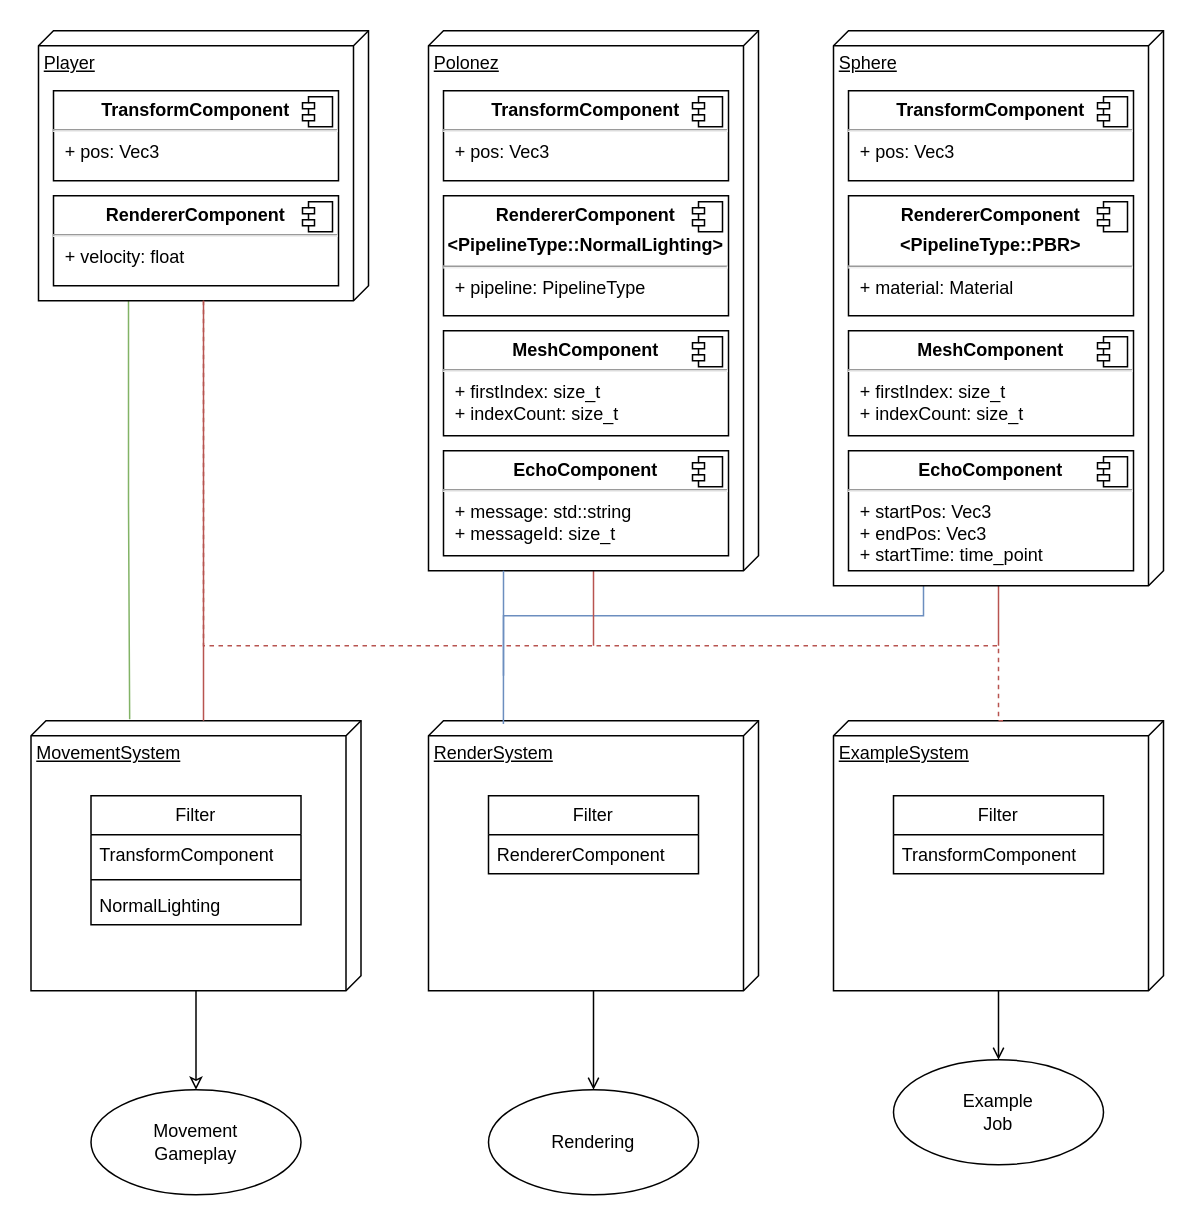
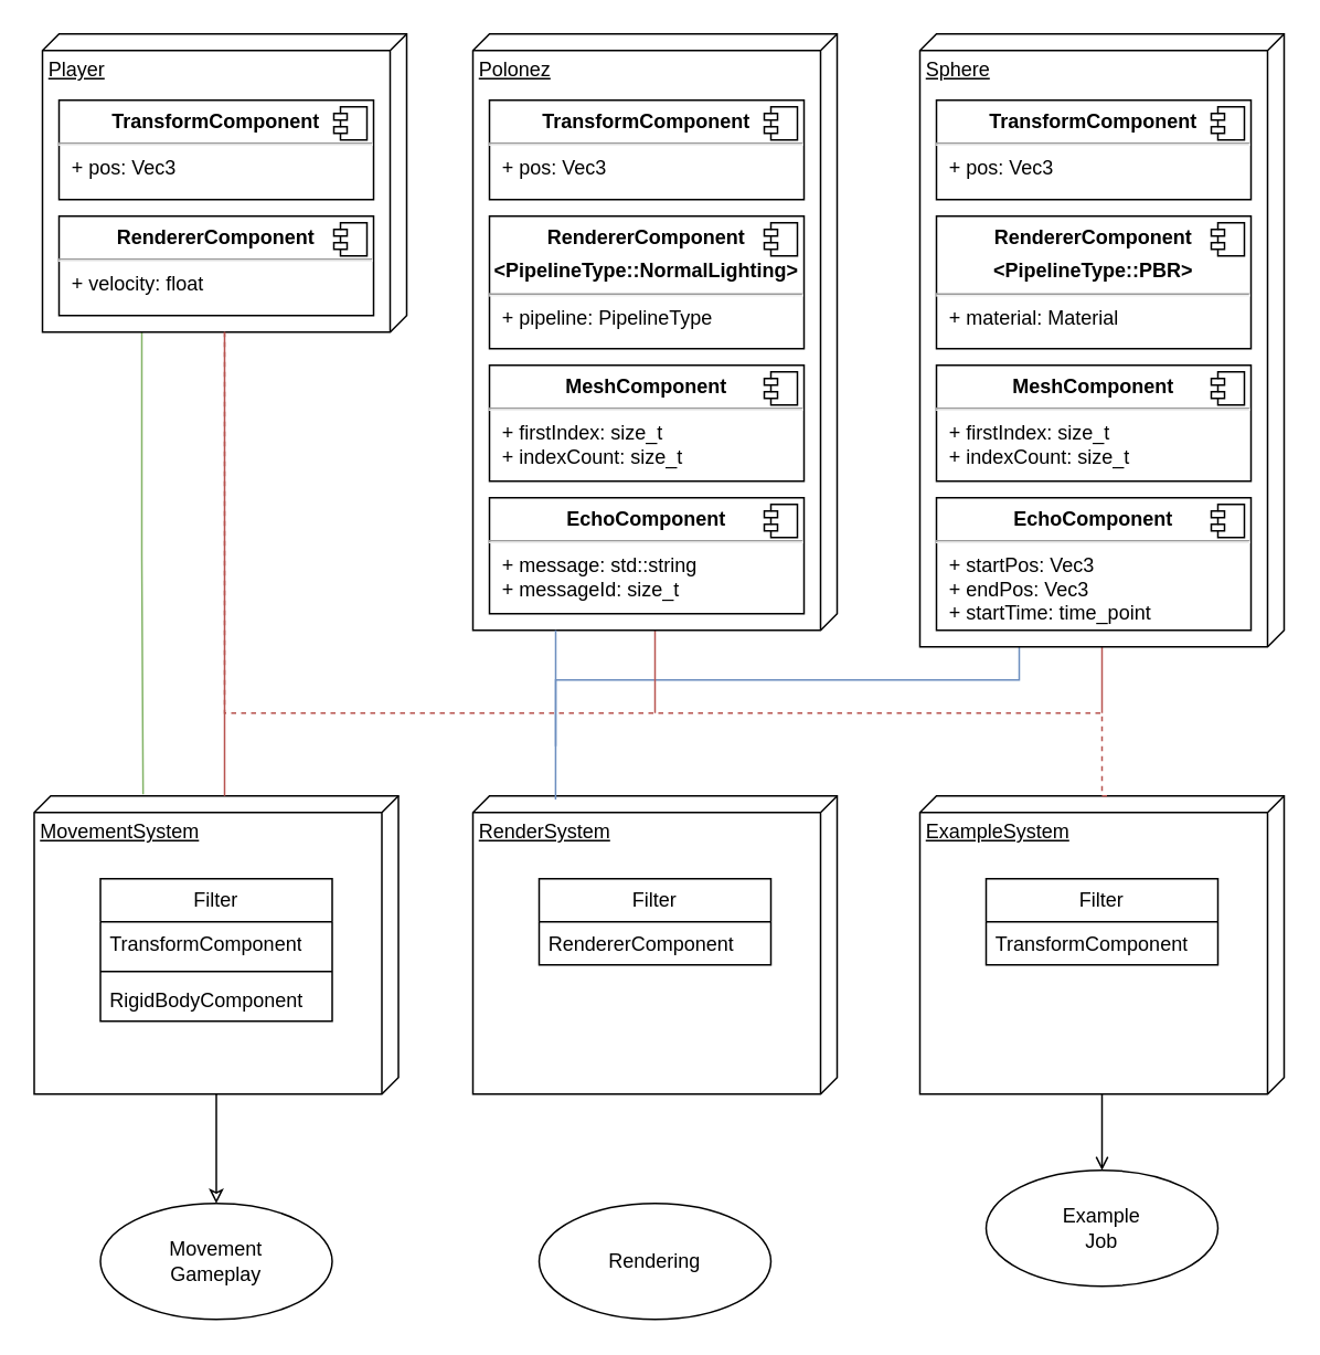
  <mxCell id="0" />
  <mxCell id="1" parent="0" />
  <mxCell id="2" value="" style="group" vertex="1" connectable="0" parent="1"><mxGeometry x="25" y="20" width="750" height="776" as="geometry" /></mxCell>
  <mxCell id="3" style="edgeStyle=orthogonalEdgeStyle;rounded=0;orthogonalLoop=1;jettySize=auto;html=1;entryX=-0.006;entryY=0.701;entryDx=0;entryDy=0;entryPerimeter=0;fillColor=#d5e8d4;strokeColor=#82b366;endArrow=none;endFill=0;" edge="1" parent="2" source="4" target="34"><mxGeometry relative="1" as="geometry"><mxPoint x="60" y="450" as="targetPoint" /><Array as="points"><mxPoint x="60" y="315" /><mxPoint x="61" y="315" /></Array></mxGeometry></mxCell>
  <mxCell id="4" value="Player" style="verticalAlign=top;align=left;spacingTop=8;spacingLeft=2;spacingRight=12;shape=cube;size=10;direction=south;fontStyle=4;html=1;whiteSpace=wrap;" vertex="1" parent="2"><mxGeometry width="220" height="180" as="geometry" /></mxCell>
  <mxCell id="5" value="&lt;p style=&quot;margin:0px;margin-top:6px;text-align:center;&quot;&gt;&lt;b&gt;TransformComponent&lt;/b&gt;&lt;/p&gt;&lt;hr&gt;&lt;p style=&quot;margin:0px;margin-left:8px;&quot;&gt;+ pos: Vec3&lt;br&gt;&lt;/p&gt;" style="align=left;overflow=fill;html=1;dropTarget=0;whiteSpace=wrap;" vertex="1" parent="2"><mxGeometry x="10" y="40" width="190" height="60" as="geometry" /></mxCell>
  <mxCell id="6" value="" style="shape=component;jettyWidth=8;jettyHeight=4;" vertex="1" parent="5"><mxGeometry x="1" width="20" height="20" relative="1" as="geometry"><mxPoint x="-24" y="4" as="offset" /></mxGeometry></mxCell>
  <mxCell id="7" value="&lt;p style=&quot;margin:0px;margin-top:6px;text-align:center;&quot;&gt;&lt;b&gt;RendererComponent&lt;/b&gt;&lt;/p&gt;&lt;hr&gt;&lt;p style=&quot;margin:0px;margin-left:8px;&quot;&gt;+ velocity: float&lt;br&gt;&lt;/p&gt;" style="align=left;overflow=fill;html=1;dropTarget=0;whiteSpace=wrap;" vertex="1" parent="2"><mxGeometry x="10" y="110" width="190" height="60" as="geometry" /></mxCell>
  <mxCell id="8" value="" style="shape=component;jettyWidth=8;jettyHeight=4;" vertex="1" parent="7"><mxGeometry x="1" width="20" height="20" relative="1" as="geometry"><mxPoint x="-24" y="4" as="offset" /></mxGeometry></mxCell>
  <mxCell id="9" value="" style="group" vertex="1" connectable="0" parent="2"><mxGeometry x="530" width="220" height="370" as="geometry" /></mxCell>
  <mxCell id="10" style="edgeStyle=orthogonalEdgeStyle;rounded=0;orthogonalLoop=1;jettySize=auto;html=1;endArrow=none;endFill=0;fillColor=#f8cecc;strokeColor=#b85450;" edge="1" parent="9" source="12"><mxGeometry relative="1" as="geometry"><mxPoint x="110" y="410" as="targetPoint" /></mxGeometry></mxCell>
  <mxCell id="11" style="edgeStyle=orthogonalEdgeStyle;rounded=0;orthogonalLoop=1;jettySize=auto;html=1;fillColor=#dae8fc;strokeColor=#6c8ebf;endArrow=none;endFill=0;" edge="1" parent="9" source="12"><mxGeometry relative="1" as="geometry"><mxPoint x="-220" y="430" as="targetPoint" /><Array as="points"><mxPoint x="60" y="390" /><mxPoint x="-220" y="390" /></Array></mxGeometry></mxCell>
  <mxCell id="12" value="Sphere" style="verticalAlign=top;align=left;spacingTop=8;spacingLeft=2;spacingRight=12;shape=cube;size=10;direction=south;fontStyle=4;html=1;whiteSpace=wrap;" vertex="1" parent="9"><mxGeometry width="220" height="370" as="geometry" /></mxCell>
  <mxCell id="13" value="&lt;p style=&quot;margin:0px;margin-top:6px;text-align:center;&quot;&gt;&lt;b&gt;TransformComponent&lt;/b&gt;&lt;/p&gt;&lt;hr&gt;&lt;p style=&quot;margin:0px;margin-left:8px;&quot;&gt;+ pos: Vec3&lt;br&gt;&lt;/p&gt;" style="align=left;overflow=fill;html=1;dropTarget=0;whiteSpace=wrap;" vertex="1" parent="9"><mxGeometry x="10" y="40" width="190" height="60" as="geometry" /></mxCell>
  <mxCell id="14" value="" style="shape=component;jettyWidth=8;jettyHeight=4;" vertex="1" parent="13"><mxGeometry x="1" width="20" height="20" relative="1" as="geometry"><mxPoint x="-24" y="4" as="offset" /></mxGeometry></mxCell>
  <mxCell id="15" value="&lt;p style=&quot;margin:0px;margin-top:6px;text-align:center;&quot;&gt;&lt;b&gt;RendererComponent&lt;/b&gt;&lt;/p&gt;&lt;p style=&quot;margin:0px;margin-top:6px;text-align:center;&quot;&gt;&lt;b&gt;&amp;lt;PipelineType::PBR&amp;gt;&lt;/b&gt;&lt;/p&gt;&lt;hr&gt;&lt;p style=&quot;margin:0px;margin-left:8px;&quot;&gt;+ material: Material&lt;br&gt;&lt;/p&gt;" style="align=left;overflow=fill;html=1;dropTarget=0;whiteSpace=wrap;" vertex="1" parent="9"><mxGeometry x="10" y="110" width="190" height="80" as="geometry" /></mxCell>
  <mxCell id="16" value="" style="shape=component;jettyWidth=8;jettyHeight=4;" vertex="1" parent="15"><mxGeometry x="1" width="20" height="20" relative="1" as="geometry"><mxPoint x="-24" y="4" as="offset" /></mxGeometry></mxCell>
  <mxCell id="17" value="&lt;p style=&quot;margin:0px;margin-top:6px;text-align:center;&quot;&gt;&lt;b&gt;MeshComponent&lt;/b&gt;&lt;/p&gt;&lt;hr&gt;&lt;p style=&quot;margin:0px;margin-left:8px;&quot;&gt;+ firstIndex: size_t&lt;br&gt;&lt;/p&gt;&lt;p style=&quot;margin:0px;margin-left:8px;&quot;&gt;+ indexCount: size_t&lt;/p&gt;" style="align=left;overflow=fill;html=1;dropTarget=0;whiteSpace=wrap;" vertex="1" parent="9"><mxGeometry x="10" y="200" width="190" height="70" as="geometry" /></mxCell>
  <mxCell id="18" value="" style="shape=component;jettyWidth=8;jettyHeight=4;" vertex="1" parent="17"><mxGeometry x="1" width="20" height="20" relative="1" as="geometry"><mxPoint x="-24" y="4" as="offset" /></mxGeometry></mxCell>
  <mxCell id="19" value="&lt;p style=&quot;margin:0px;margin-top:6px;text-align:center;&quot;&gt;&lt;b&gt;EchoComponent&lt;/b&gt;&lt;/p&gt;&lt;hr&gt;&lt;p style=&quot;margin:0px;margin-left:8px;&quot;&gt;+ startPos: Vec3&lt;br&gt;&lt;/p&gt;&lt;p style=&quot;margin:0px;margin-left:8px;&quot;&gt;+ endPos: Vec3&lt;/p&gt;&lt;p style=&quot;margin:0px;margin-left:8px;&quot;&gt;+ startTime: time_point&lt;/p&gt;" style="align=left;overflow=fill;html=1;dropTarget=0;whiteSpace=wrap;" vertex="1" parent="9"><mxGeometry x="10" y="280" width="190" height="80" as="geometry" /></mxCell>
  <mxCell id="20" value="" style="shape=component;jettyWidth=8;jettyHeight=4;" vertex="1" parent="19"><mxGeometry x="1" width="20" height="20" relative="1" as="geometry"><mxPoint x="-24" y="4" as="offset" /></mxGeometry></mxCell>
  <mxCell id="21" value="" style="group" vertex="1" connectable="0" parent="2"><mxGeometry x="260" width="220" height="360" as="geometry" /></mxCell>
  <mxCell id="22" style="edgeStyle=orthogonalEdgeStyle;rounded=0;orthogonalLoop=1;jettySize=auto;html=1;endArrow=none;endFill=0;fillColor=#f8cecc;strokeColor=#b85450;" edge="1" parent="21" source="23"><mxGeometry relative="1" as="geometry"><mxPoint x="110" y="410" as="targetPoint" /></mxGeometry></mxCell>
  <mxCell id="23" value="Polonez" style="verticalAlign=top;align=left;spacingTop=8;spacingLeft=2;spacingRight=12;shape=cube;size=10;direction=south;fontStyle=4;html=1;whiteSpace=wrap;" vertex="1" parent="21"><mxGeometry width="220" height="360" as="geometry" /></mxCell>
  <mxCell id="24" value="&lt;p style=&quot;margin:0px;margin-top:6px;text-align:center;&quot;&gt;&lt;b&gt;TransformComponent&lt;/b&gt;&lt;/p&gt;&lt;hr&gt;&lt;p style=&quot;margin:0px;margin-left:8px;&quot;&gt;+ pos: Vec3&lt;br&gt;&lt;/p&gt;" style="align=left;overflow=fill;html=1;dropTarget=0;whiteSpace=wrap;" vertex="1" parent="21"><mxGeometry x="10" y="40" width="190" height="60" as="geometry" /></mxCell>
  <mxCell id="25" value="" style="shape=component;jettyWidth=8;jettyHeight=4;" vertex="1" parent="24"><mxGeometry x="1" width="20" height="20" relative="1" as="geometry"><mxPoint x="-24" y="4" as="offset" /></mxGeometry></mxCell>
  <mxCell id="26" value="&lt;p style=&quot;margin:0px;margin-top:6px;text-align:center;&quot;&gt;&lt;b&gt;RendererComponent&lt;/b&gt;&lt;/p&gt;&lt;p style=&quot;margin:0px;margin-top:6px;text-align:center;&quot;&gt;&lt;b&gt;&amp;lt;PipelineType::NormalLighting&amp;gt;&lt;/b&gt;&lt;/p&gt;&lt;hr&gt;&lt;p style=&quot;margin:0px;margin-left:8px;&quot;&gt;+ pipeline: PipelineType&lt;br&gt;&lt;/p&gt;" style="align=left;overflow=fill;html=1;dropTarget=0;whiteSpace=wrap;" vertex="1" parent="21"><mxGeometry x="10" y="110" width="190" height="80" as="geometry" /></mxCell>
  <mxCell id="27" value="" style="shape=component;jettyWidth=8;jettyHeight=4;" vertex="1" parent="26"><mxGeometry x="1" width="20" height="20" relative="1" as="geometry"><mxPoint x="-24" y="4" as="offset" /></mxGeometry></mxCell>
  <mxCell id="28" value="&lt;p style=&quot;margin:0px;margin-top:6px;text-align:center;&quot;&gt;&lt;b&gt;MeshComponent&lt;/b&gt;&lt;/p&gt;&lt;hr&gt;&lt;p style=&quot;margin:0px;margin-left:8px;&quot;&gt;+ firstIndex: size_t&lt;br&gt;&lt;/p&gt;&lt;p style=&quot;margin:0px;margin-left:8px;&quot;&gt;+ indexCount: size_t&lt;/p&gt;" style="align=left;overflow=fill;html=1;dropTarget=0;whiteSpace=wrap;" vertex="1" parent="21"><mxGeometry x="10" y="200" width="190" height="70" as="geometry" /></mxCell>
  <mxCell id="29" value="" style="shape=component;jettyWidth=8;jettyHeight=4;" vertex="1" parent="28"><mxGeometry x="1" width="20" height="20" relative="1" as="geometry"><mxPoint x="-24" y="4" as="offset" /></mxGeometry></mxCell>
  <mxCell id="30" value="&lt;p style=&quot;margin:0px;margin-top:6px;text-align:center;&quot;&gt;&lt;b&gt;EchoComponent&lt;/b&gt;&lt;/p&gt;&lt;hr&gt;&lt;p style=&quot;margin:0px;margin-left:8px;&quot;&gt;+ message: std::string&lt;br&gt;&lt;/p&gt;&lt;p style=&quot;margin:0px;margin-left:8px;&quot;&gt;+ messageId: size_t&lt;/p&gt;" style="align=left;overflow=fill;html=1;dropTarget=0;whiteSpace=wrap;" vertex="1" parent="21"><mxGeometry x="10" y="280" width="190" height="70" as="geometry" /></mxCell>
  <mxCell id="31" value="" style="shape=component;jettyWidth=8;jettyHeight=4;" vertex="1" parent="30"><mxGeometry x="1" width="20" height="20" relative="1" as="geometry"><mxPoint x="-24" y="4" as="offset" /></mxGeometry></mxCell>
  <mxCell id="32" value="" style="group" vertex="1" connectable="0" parent="2"><mxGeometry x="-5" y="460" width="220" height="316" as="geometry" /></mxCell>
  <mxCell id="33" style="edgeStyle=orthogonalEdgeStyle;rounded=0;orthogonalLoop=1;jettySize=auto;html=1;entryX=0.5;entryY=0;entryDx=0;entryDy=0;endArrow=classic;endFill=0;" edge="1" parent="32" source="34" target="39"><mxGeometry relative="1" as="geometry" /></mxCell>
  <mxCell id="34" value="MovementSystem" style="verticalAlign=top;align=left;spacingTop=8;spacingLeft=2;spacingRight=12;shape=cube;size=10;direction=south;fontStyle=4;html=1;whiteSpace=wrap;" vertex="1" parent="32"><mxGeometry width="220" height="180" as="geometry" /></mxCell>
  <mxCell id="35" value="Filter" style="swimlane;fontStyle=0;childLayout=stackLayout;horizontal=1;startSize=26;fillColor=none;horizontalStack=0;resizeParent=1;resizeParentMax=0;resizeLast=0;collapsible=1;marginBottom=0;whiteSpace=wrap;html=1;" vertex="1" parent="32"><mxGeometry x="40" y="50" width="140" height="86" as="geometry" /></mxCell>
  <mxCell id="36" value="TransformComponent" style="text;strokeColor=none;fillColor=none;align=left;verticalAlign=top;spacingLeft=4;spacingRight=4;overflow=hidden;rotatable=0;points=[[0,0.5],[1,0.5]];portConstraint=eastwest;whiteSpace=wrap;html=1;" vertex="1" parent="35"><mxGeometry y="26" width="140" height="26" as="geometry" /></mxCell>
  <mxCell id="37" value="" style="line;strokeWidth=1;fillColor=none;align=left;verticalAlign=middle;spacingTop=-1;spacingLeft=3;spacingRight=3;rotatable=0;labelPosition=right;points=[];portConstraint=eastwest;strokeColor=inherit;" vertex="1" parent="35"><mxGeometry y="52" width="140" height="8" as="geometry" /></mxCell>
- <mxCell id="38" value="NormalLighting" style="text;strokeColor=none;fillColor=none;align=left;verticalAlign=top;spacingLeft=4;spacingRight=4;overflow=hidden;rotatable=0;points=[[0,0.5],[1,0.5]];portConstraint=eastwest;whiteSpace=wrap;html=1;" vertex="1" parent="35"><mxGeometry y="60" width="140" height="26" as="geometry" /></mxCell>
+ <mxCell id="38" value="RigidBodyComponent" style="text;strokeColor=none;fillColor=none;align=left;verticalAlign=top;spacingLeft=4;spacingRight=4;overflow=hidden;rotatable=0;points=[[0,0.5],[1,0.5]];portConstraint=eastwest;whiteSpace=wrap;html=1;" vertex="1" parent="35"><mxGeometry y="60" width="140" height="26" as="geometry" /></mxCell>
  <mxCell id="39" value="Movement&lt;br&gt;Gameplay" style="ellipse;whiteSpace=wrap;html=1;" vertex="1" parent="32"><mxGeometry x="40" y="246" width="140" height="70" as="geometry" /></mxCell>
  <mxCell id="40" style="edgeStyle=orthogonalEdgeStyle;rounded=0;orthogonalLoop=1;jettySize=auto;html=1;entryX=0;entryY=0;entryDx=0;entryDy=105;entryPerimeter=0;endArrow=none;endFill=0;fillColor=#f8cecc;strokeColor=#b85450;" edge="1" parent="2" source="4" target="34"><mxGeometry relative="1" as="geometry" /></mxCell>
- <mxCell id="41" style="edgeStyle=orthogonalEdgeStyle;rounded=0;orthogonalLoop=1;jettySize=auto;html=1;entryX=0.5;entryY=0;entryDx=0;entryDy=0;endArrow=open;endFill=0;" edge="1" parent="2" source="42" target="51"><mxGeometry relative="1" as="geometry" /></mxCell>
  <mxCell id="42" value="RenderSystem" style="verticalAlign=top;align=left;spacingTop=8;spacingLeft=2;spacingRight=12;shape=cube;size=10;direction=south;fontStyle=4;html=1;whiteSpace=wrap;" vertex="1" parent="2"><mxGeometry x="260" y="460" width="220" height="180" as="geometry" /></mxCell>
  <mxCell id="43" style="edgeStyle=orthogonalEdgeStyle;rounded=0;orthogonalLoop=1;jettySize=auto;html=1;entryX=0.5;entryY=0;entryDx=0;entryDy=0;endArrow=open;endFill=0;" edge="1" parent="2" source="44" target="52"><mxGeometry relative="1" as="geometry" /></mxCell>
  <mxCell id="44" value="ExampleSystem" style="verticalAlign=top;align=left;spacingTop=8;spacingLeft=2;spacingRight=12;shape=cube;size=10;direction=south;fontStyle=4;html=1;whiteSpace=wrap;" vertex="1" parent="2"><mxGeometry x="530" y="460" width="220" height="180" as="geometry" /></mxCell>
  <mxCell id="45" style="edgeStyle=orthogonalEdgeStyle;rounded=0;orthogonalLoop=1;jettySize=auto;html=1;entryX=0;entryY=0;entryDx=0;entryDy=105;entryPerimeter=0;fillColor=#f8cecc;strokeColor=#b85450;endArrow=none;endFill=0;dashed=1;" edge="1" parent="2" source="4" target="44"><mxGeometry relative="1" as="geometry"><Array as="points"><mxPoint x="110" y="410" /><mxPoint x="640" y="410" /><mxPoint x="640" y="460" /></Array></mxGeometry></mxCell>
  <mxCell id="46" style="edgeStyle=orthogonalEdgeStyle;rounded=0;orthogonalLoop=1;jettySize=auto;html=1;entryX=0.012;entryY=0.773;entryDx=0;entryDy=0;entryPerimeter=0;fillColor=#dae8fc;strokeColor=#6c8ebf;endArrow=none;endFill=0;" edge="1" parent="2" source="23" target="42"><mxGeometry relative="1" as="geometry"><Array as="points"><mxPoint x="310" y="390" /><mxPoint x="310" y="390" /></Array></mxGeometry></mxCell>
  <mxCell id="47" value="Filter" style="swimlane;fontStyle=0;childLayout=stackLayout;horizontal=1;startSize=26;fillColor=none;horizontalStack=0;resizeParent=1;resizeParentMax=0;resizeLast=0;collapsible=1;marginBottom=0;whiteSpace=wrap;html=1;" vertex="1" parent="2"><mxGeometry x="300" y="510" width="140" height="52" as="geometry" /></mxCell>
  <mxCell id="48" value="&lt;span style=&quot;border-color: var(--border-color); text-align: center;&quot;&gt;RendererComponent&lt;/span&gt;" style="text;strokeColor=none;fillColor=none;align=left;verticalAlign=top;spacingLeft=4;spacingRight=4;overflow=hidden;rotatable=0;points=[[0,0.5],[1,0.5]];portConstraint=eastwest;whiteSpace=wrap;html=1;" vertex="1" parent="47"><mxGeometry y="26" width="140" height="26" as="geometry" /></mxCell>
  <mxCell id="49" value="Filter" style="swimlane;fontStyle=0;childLayout=stackLayout;horizontal=1;startSize=26;fillColor=none;horizontalStack=0;resizeParent=1;resizeParentMax=0;resizeLast=0;collapsible=1;marginBottom=0;whiteSpace=wrap;html=1;" vertex="1" parent="2"><mxGeometry x="570" y="510" width="140" height="52" as="geometry" /></mxCell>
  <mxCell id="50" value="TransformComponent" style="text;strokeColor=none;fillColor=none;align=left;verticalAlign=top;spacingLeft=4;spacingRight=4;overflow=hidden;rotatable=0;points=[[0,0.5],[1,0.5]];portConstraint=eastwest;whiteSpace=wrap;html=1;" vertex="1" parent="49"><mxGeometry y="26" width="140" height="26" as="geometry" /></mxCell>
  <mxCell id="51" value="Rendering" style="ellipse;whiteSpace=wrap;html=1;" vertex="1" parent="2"><mxGeometry x="300" y="706" width="140" height="70" as="geometry" /></mxCell>
  <mxCell id="52" value="Example&lt;br&gt;Job" style="ellipse;whiteSpace=wrap;html=1;" vertex="1" parent="2"><mxGeometry x="570" y="686" width="140" height="70" as="geometry" /></mxCell>
